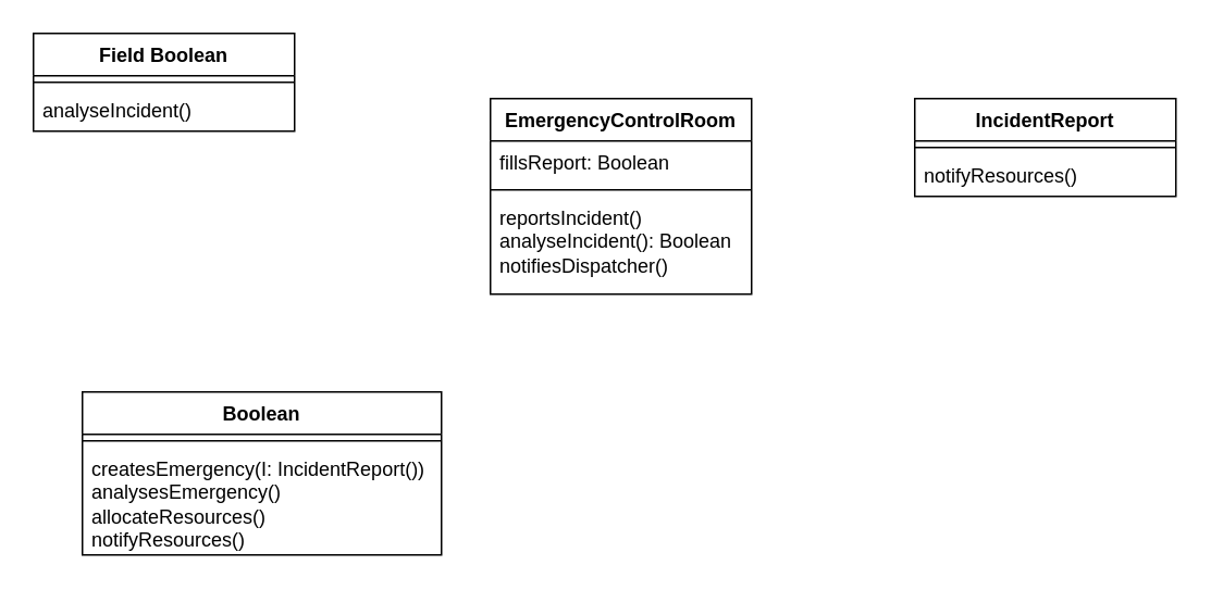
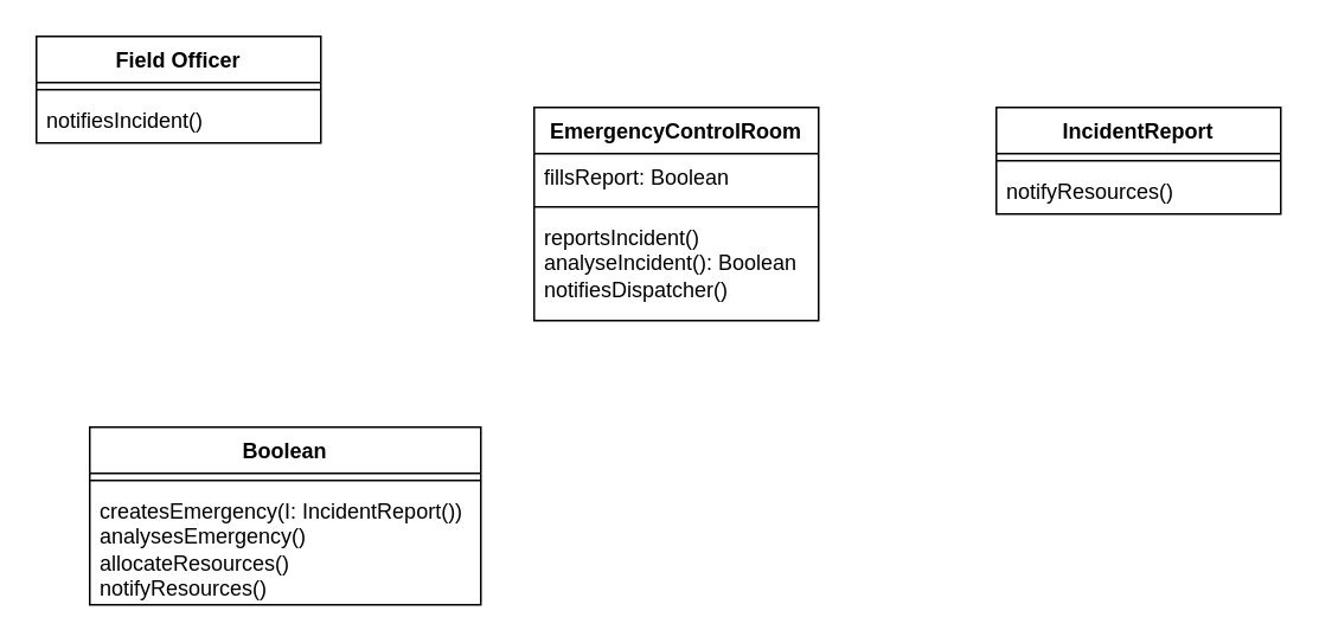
  <mxCell id="0" />
  <mxCell id="1" parent="0" />
- <mxCell id="2" value="Field Boolean" style="swimlane;fontStyle=1;align=center;verticalAlign=top;childLayout=stackLayout;horizontal=1;startSize=26;horizontalStack=0;resizeParent=1;resizeParentMax=0;resizeLast=0;collapsible=1;marginBottom=0;whiteSpace=wrap;html=1;" vertex="1" parent="1"><mxGeometry x="20" y="20" width="160" height="60" as="geometry" /></mxCell>
+ <mxCell id="2" value="Field Officer" style="swimlane;fontStyle=1;align=center;verticalAlign=top;childLayout=stackLayout;horizontal=1;startSize=26;horizontalStack=0;resizeParent=1;resizeParentMax=0;resizeLast=0;collapsible=1;marginBottom=0;whiteSpace=wrap;html=1;" vertex="1" parent="1"><mxGeometry x="20" y="20" width="160" height="60" as="geometry" /></mxCell>
  <mxCell id="3" value="" style="line;strokeWidth=1;fillColor=none;align=left;verticalAlign=middle;spacingTop=-1;spacingLeft=3;spacingRight=3;rotatable=0;labelPosition=right;points=[];portConstraint=eastwest;strokeColor=inherit;" vertex="1" parent="2"><mxGeometry y="26" width="160" height="8" as="geometry" /></mxCell>
- <mxCell id="4" value="analyseIncident()" style="text;strokeColor=none;fillColor=none;align=left;verticalAlign=top;spacingLeft=4;spacingRight=4;overflow=hidden;rotatable=0;points=[[0,0.5],[1,0.5]];portConstraint=eastwest;whiteSpace=wrap;html=1;" vertex="1" parent="2"><mxGeometry y="34" width="160" height="26" as="geometry" /></mxCell>
+ <mxCell id="4" value="notifiesIncident()" style="text;strokeColor=none;fillColor=none;align=left;verticalAlign=top;spacingLeft=4;spacingRight=4;overflow=hidden;rotatable=0;points=[[0,0.5],[1,0.5]];portConstraint=eastwest;whiteSpace=wrap;html=1;" vertex="1" parent="2"><mxGeometry y="34" width="160" height="26" as="geometry" /></mxCell>
  <mxCell id="5" value="EmergencyControlRoom" style="swimlane;fontStyle=1;align=center;verticalAlign=top;childLayout=stackLayout;horizontal=1;startSize=26;horizontalStack=0;resizeParent=1;resizeParentMax=0;resizeLast=0;collapsible=1;marginBottom=0;whiteSpace=wrap;html=1;" vertex="1" parent="1"><mxGeometry x="300" y="60" width="160" height="120" as="geometry" /></mxCell>
  <mxCell id="6" value="fillsReport: Boolean" style="text;strokeColor=none;fillColor=none;align=left;verticalAlign=top;spacingLeft=4;spacingRight=4;overflow=hidden;rotatable=0;points=[[0,0.5],[1,0.5]];portConstraint=eastwest;whiteSpace=wrap;html=1;" vertex="1" parent="5"><mxGeometry y="26" width="160" height="26" as="geometry" /></mxCell>
  <mxCell id="7" value="" style="line;strokeWidth=1;fillColor=none;align=left;verticalAlign=middle;spacingTop=-1;spacingLeft=3;spacingRight=3;rotatable=0;labelPosition=right;points=[];portConstraint=eastwest;strokeColor=inherit;" vertex="1" parent="5"><mxGeometry y="52" width="160" height="8" as="geometry" /></mxCell>
  <mxCell id="8" value="reportsIncident()&lt;div&gt;analyseIncident(): Boolean&lt;/div&gt;&lt;div&gt;notifiesDispatcher()&lt;br&gt;&lt;div&gt;&lt;br&gt;&lt;/div&gt;&lt;/div&gt;" style="text;strokeColor=none;fillColor=none;align=left;verticalAlign=top;spacingLeft=4;spacingRight=4;overflow=hidden;rotatable=0;points=[[0,0.5],[1,0.5]];portConstraint=eastwest;whiteSpace=wrap;html=1;" vertex="1" parent="5"><mxGeometry y="60" width="160" height="60" as="geometry" /></mxCell>
  <mxCell id="9" value="IncidentReport" style="swimlane;fontStyle=1;align=center;verticalAlign=top;childLayout=stackLayout;horizontal=1;startSize=26;horizontalStack=0;resizeParent=1;resizeParentMax=0;resizeLast=0;collapsible=1;marginBottom=0;whiteSpace=wrap;html=1;" vertex="1" parent="1"><mxGeometry x="560" y="60" width="160" height="60" as="geometry" /></mxCell>
  <mxCell id="10" value="" style="line;strokeWidth=1;fillColor=none;align=left;verticalAlign=middle;spacingTop=-1;spacingLeft=3;spacingRight=3;rotatable=0;labelPosition=right;points=[];portConstraint=eastwest;strokeColor=inherit;" vertex="1" parent="9"><mxGeometry y="26" width="160" height="8" as="geometry" /></mxCell>
  <mxCell id="11" value="notifyResources()" style="text;strokeColor=none;fillColor=none;align=left;verticalAlign=top;spacingLeft=4;spacingRight=4;overflow=hidden;rotatable=0;points=[[0,0.5],[1,0.5]];portConstraint=eastwest;whiteSpace=wrap;html=1;" vertex="1" parent="9"><mxGeometry y="34" width="160" height="26" as="geometry" /></mxCell>
  <mxCell id="12" value="Boolean" style="swimlane;fontStyle=1;align=center;verticalAlign=top;childLayout=stackLayout;horizontal=1;startSize=26;horizontalStack=0;resizeParent=1;resizeParentMax=0;resizeLast=0;collapsible=1;marginBottom=0;whiteSpace=wrap;html=1;" vertex="1" parent="1"><mxGeometry x="50" y="240" width="220" height="100" as="geometry" /></mxCell>
  <mxCell id="13" value="" style="line;strokeWidth=1;fillColor=none;align=left;verticalAlign=middle;spacingTop=-1;spacingLeft=3;spacingRight=3;rotatable=0;labelPosition=right;points=[];portConstraint=eastwest;strokeColor=inherit;" vertex="1" parent="12"><mxGeometry y="26" width="220" height="8" as="geometry" /></mxCell>
  <mxCell id="14" value="createsEmergency(I: IncidentReport())&lt;div&gt;analysesEmergency()&lt;/div&gt;&lt;div&gt;allocateResources()&lt;/div&gt;&lt;div&gt;notifyResources()&lt;/div&gt;" style="text;strokeColor=none;fillColor=none;align=left;verticalAlign=top;spacingLeft=4;spacingRight=4;overflow=hidden;rotatable=0;points=[[0,0.5],[1,0.5]];portConstraint=eastwest;whiteSpace=wrap;html=1;" vertex="1" parent="12"><mxGeometry y="34" width="220" height="66" as="geometry" /></mxCell>
